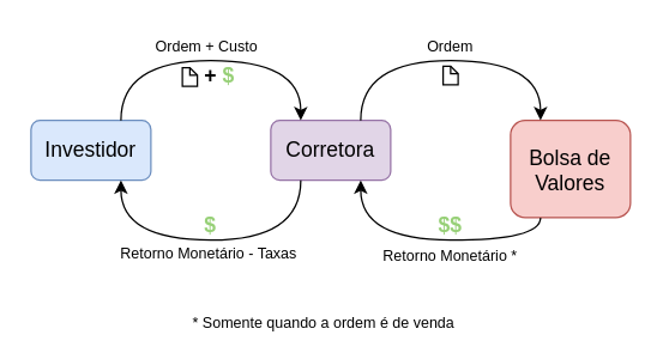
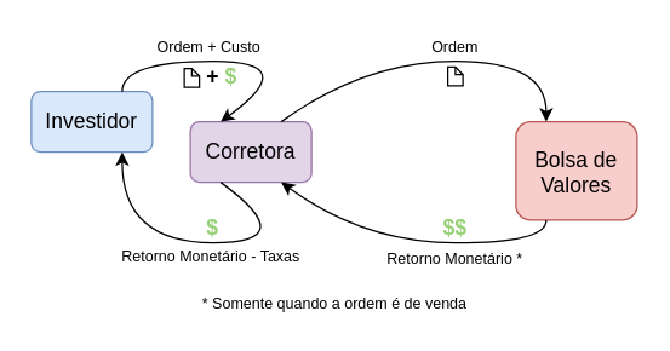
  <mxCell id="0" />
  <mxCell id="1" parent="0" />
- <mxCell id="2" value="&lt;font size=&quot;1&quot;&gt;&lt;span style=&quot;font-size: 14px&quot;&gt;Corretora&lt;/span&gt;&lt;/font&gt;" style="rounded=1;whiteSpace=wrap;html=1;strokeWidth=1;fillColor=#e1d5e7;strokeColor=#9673a6;" vertex="1" parent="1"><mxGeometry x="180" y="80" width="80" height="40" as="geometry" /></mxCell>
- <mxCell id="3" value="&lt;font style=&quot;font-size: 14px&quot;&gt;Investidor&lt;/font&gt;" style="rounded=1;whiteSpace=wrap;html=1;strokeWidth=1;fillColor=#dae8fc;strokeColor=#6c8ebf;" vertex="1" parent="1"><mxGeometry x="20" y="80" width="80" height="40" as="geometry" /></mxCell>
+ <mxCell id="2" value="&lt;font size=&quot;1&quot;&gt;&lt;span style=&quot;font-size: 14px&quot;&gt;Corretora&lt;/span&gt;&lt;/font&gt;" style="rounded=1;whiteSpace=wrap;html=1;strokeWidth=1;fillColor=#e1d5e7;strokeColor=#9673a6;" vertex="1" parent="1"><mxGeometry x="125" y="80" width="80" height="40" as="geometry" /></mxCell>
+ <mxCell id="3" value="&lt;font style=&quot;font-size: 14px&quot;&gt;Investidor&lt;/font&gt;" style="rounded=1;whiteSpace=wrap;html=1;strokeWidth=1;fillColor=#dae8fc;strokeColor=#6c8ebf;" vertex="1" parent="1"><mxGeometry x="20" y="60" width="80" height="40" as="geometry" /></mxCell>
  <mxCell id="4" value="&lt;font size=&quot;1&quot;&gt;&lt;span style=&quot;font-size: 14px&quot;&gt;Bolsa de Valores&lt;/span&gt;&lt;/font&gt;" style="rounded=1;whiteSpace=wrap;html=1;strokeWidth=1;fillColor=#f8cecc;strokeColor=#b85450;" vertex="1" parent="1"><mxGeometry x="340" y="80" width="80" height="65" as="geometry" /></mxCell>
  <mxCell id="5" value="" style="curved=1;endArrow=classic;html=1;exitX=0.75;exitY=0;exitDx=0;exitDy=0;entryX=0.25;entryY=0;entryDx=0;entryDy=0;" edge="1" parent="1" source="3" target="2"><mxGeometry width="50" height="50" relative="1" as="geometry"><mxPoint x="280" y="190" as="sourcePoint" /><mxPoint x="330" y="140" as="targetPoint" /><Array as="points"><mxPoint x="80" y="40" /><mxPoint x="200" y="40" /></Array></mxGeometry></mxCell>
  <mxCell id="6" value="" style="curved=1;endArrow=classic;html=1;exitX=0.75;exitY=0;exitDx=0;exitDy=0;entryX=0.25;entryY=0;entryDx=0;entryDy=0;" edge="1" parent="1" source="2" target="4"><mxGeometry width="50" height="50" relative="1" as="geometry"><mxPoint x="190" y="280" as="sourcePoint" /><mxPoint x="240" y="230" as="targetPoint" /><Array as="points"><mxPoint x="240" y="40" /><mxPoint x="360" y="40" /></Array></mxGeometry></mxCell>
  <mxCell id="7" value="" style="curved=1;endArrow=classic;html=1;exitX=0.25;exitY=1;exitDx=0;exitDy=0;entryX=0.75;entryY=1;entryDx=0;entryDy=0;" edge="1" parent="1" source="4" target="2"><mxGeometry width="50" height="50" relative="1" as="geometry"><mxPoint x="220" y="330" as="sourcePoint" /><mxPoint x="270" y="280" as="targetPoint" /><Array as="points"><mxPoint x="360" y="160" /><mxPoint x="240" y="160" /></Array></mxGeometry></mxCell>
  <mxCell id="8" value="" style="curved=1;endArrow=classic;html=1;exitX=0.25;exitY=1;exitDx=0;exitDy=0;entryX=0.75;entryY=1;entryDx=0;entryDy=0;" edge="1" parent="1" source="2" target="3"><mxGeometry width="50" height="50" relative="1" as="geometry"><mxPoint x="90" y="350" as="sourcePoint" /><mxPoint x="140" y="300" as="targetPoint" /><Array as="points"><mxPoint x="200" y="160" /><mxPoint x="80" y="160" /></Array></mxGeometry></mxCell>
  <mxCell id="9" value="&lt;font style=&quot;font-size: 14px&quot; color=&quot;#97d077&quot;&gt;&lt;b&gt;$$&lt;/b&gt;&lt;/font&gt;" style="text;html=1;strokeColor=none;fillColor=none;align=center;verticalAlign=middle;whiteSpace=wrap;rounded=0;" vertex="1" parent="1"><mxGeometry x="280" y="140" width="40" height="20" as="geometry" /></mxCell>
  <mxCell id="10" value="&lt;font style=&quot;font-size: 14px&quot; color=&quot;#97d077&quot;&gt;&lt;b&gt;$&lt;/b&gt;&lt;/font&gt;" style="text;html=1;strokeColor=none;fillColor=none;align=center;verticalAlign=middle;whiteSpace=wrap;rounded=0;" vertex="1" parent="1"><mxGeometry x="120" y="140" width="40" height="20" as="geometry" /></mxCell>
  <mxCell id="11" value="" style="shape=note;whiteSpace=wrap;html=1;backgroundOutline=1;darkOpacity=0.05;strokeWidth=1;size=5;" vertex="1" parent="1"><mxGeometry x="295" y="43.75" width="10" height="12.5" as="geometry" /></mxCell>
  <mxCell id="12" value="" style="group" vertex="1" connectable="0" parent="1"><mxGeometry x="121" y="40" width="45" height="20" as="geometry" /></mxCell>
  <mxCell id="13" value="&lt;font style=&quot;font-size: 14px&quot;&gt;&lt;b&gt;+&lt;font color=&quot;#97d077&quot;&gt; $&lt;/font&gt;&lt;/b&gt;&lt;/font&gt;" style="text;html=1;strokeColor=none;fillColor=none;align=center;verticalAlign=middle;whiteSpace=wrap;rounded=0;" vertex="1" parent="12"><mxGeometry x="5" width="40" height="20" as="geometry" /></mxCell>
  <mxCell id="14" value="" style="shape=note;whiteSpace=wrap;html=1;backgroundOutline=1;darkOpacity=0.05;strokeWidth=1;size=5;" vertex="1" parent="12"><mxGeometry y="4.75" width="10" height="12.5" as="geometry" /></mxCell>
  <mxCell id="15" value="&lt;font style=&quot;font-size: 10px&quot;&gt;Ordem + Custo&lt;/font&gt;" style="text;html=1;strokeColor=none;fillColor=none;align=center;verticalAlign=middle;whiteSpace=wrap;rounded=0;" vertex="1" parent="1"><mxGeometry x="100" y="25" width="75" height="10" as="geometry" /></mxCell>
  <mxCell id="16" value="&lt;font style=&quot;font-size: 10px&quot;&gt;Ordem&lt;/font&gt;" style="text;html=1;strokeColor=none;fillColor=none;align=center;verticalAlign=middle;whiteSpace=wrap;rounded=0;" vertex="1" parent="1"><mxGeometry x="285" y="20" width="30" height="20" as="geometry" /></mxCell>
  <mxCell id="17" value="&lt;font style=&quot;font-size: 10px&quot;&gt;Retorno Monetário *&lt;/font&gt;" style="text;html=1;strokeColor=none;fillColor=none;align=center;verticalAlign=middle;whiteSpace=wrap;rounded=0;" vertex="1" parent="1"><mxGeometry x="250" y="160" width="100" height="20" as="geometry" /></mxCell>
  <mxCell id="18" value="&lt;span style=&quot;font-family: &amp;#34;helvetica&amp;#34; ; font-style: normal ; font-weight: 400 ; letter-spacing: normal ; text-align: center ; text-indent: 0px ; text-transform: none ; word-spacing: 0px ; float: none ; display: inline&quot;&gt;&lt;font style=&quot;font-size: 10px&quot;&gt;Retorno Monetário - Taxas&lt;/font&gt;&lt;/span&gt;" style="text;whiteSpace=wrap;html=1;" vertex="1" parent="1"><mxGeometry x="77.5" y="155" width="125" height="30" as="geometry" /></mxCell>
- <mxCell id="19" value="&lt;font style=&quot;font-size: 10px&quot;&gt;* Somente quando a ordem é de venda&lt;/font&gt;" style="text;html=1;align=center;verticalAlign=middle;resizable=0;points=[];autosize=1;" vertex="1" parent="1"><mxGeometry x="120" y="205" width="190" height="20" as="geometry" /></mxCell>
+ <mxCell id="19" value="&lt;font style=&quot;font-size: 10px&quot;&gt;* Somente quando a ordem é de venda&lt;/font&gt;" style="text;html=1;align=center;verticalAlign=middle;resizable=0;points=[];autosize=1;" vertex="1" parent="1"><mxGeometry x="125" y="190" width="190" height="20" as="geometry" /></mxCell>
